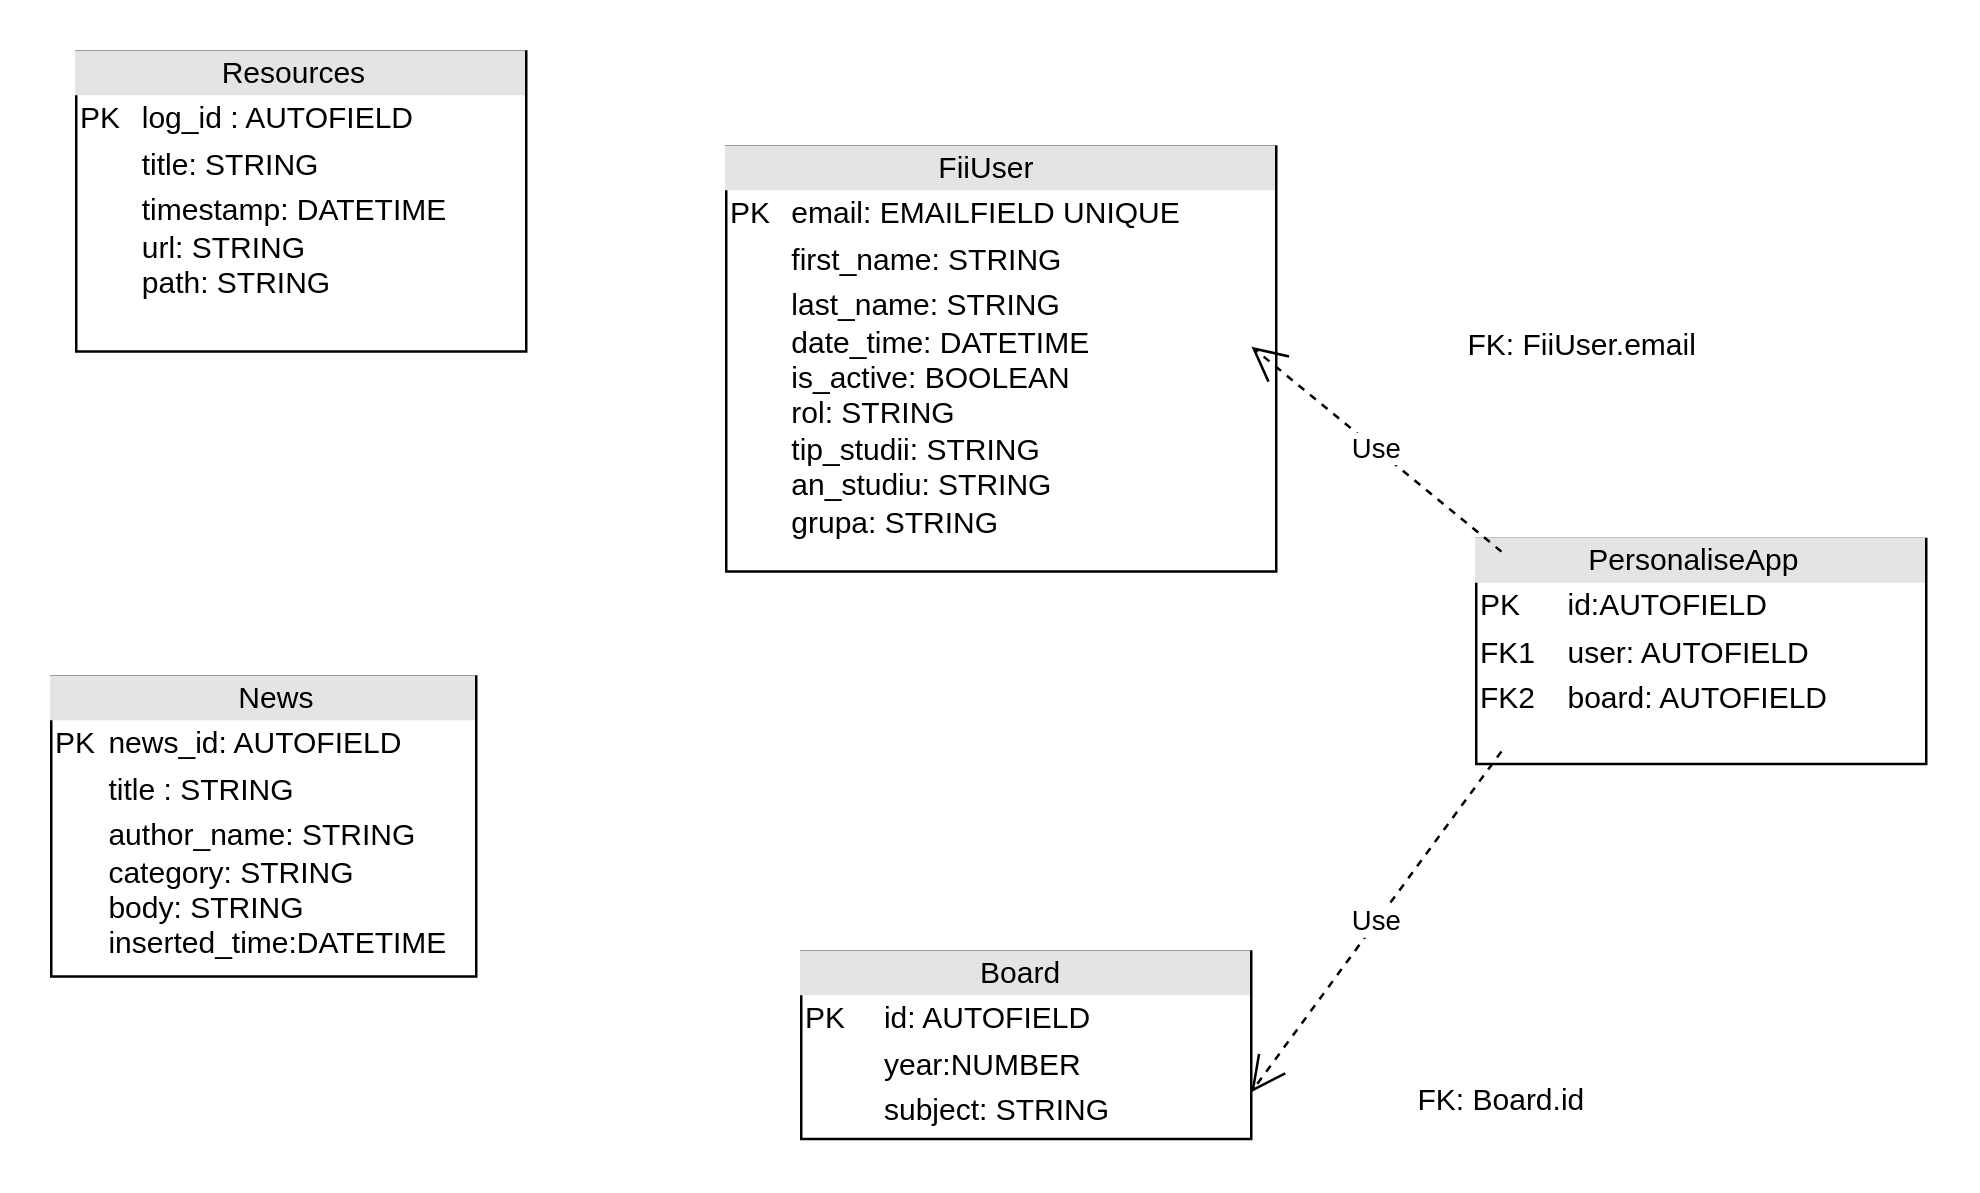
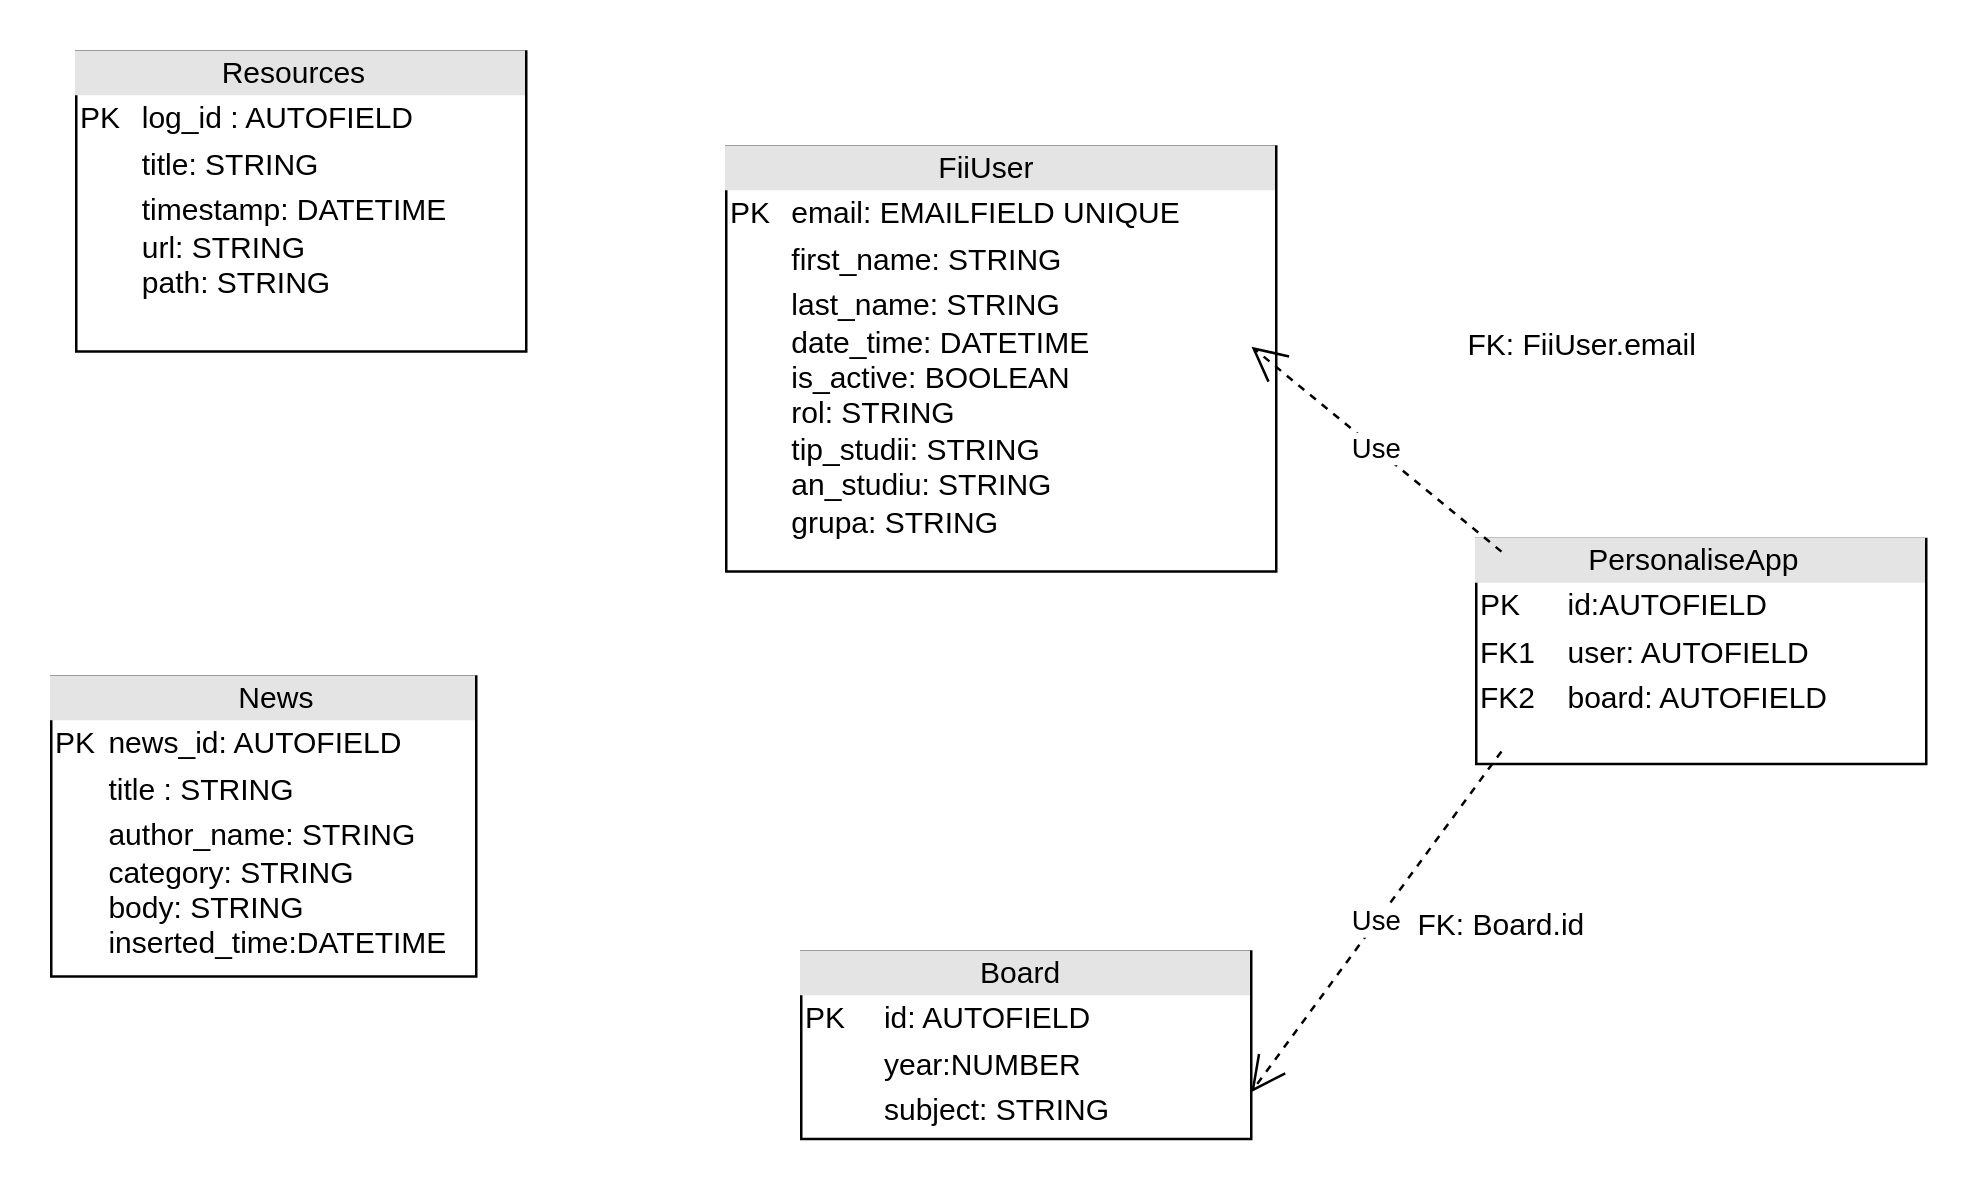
  <mxCell id="0" />
  <mxCell id="1" parent="0" />
  <mxCell id="2" value="&lt;div style=&quot;box-sizing: border-box ; width: 100% ; background: #e4e4e4 ; padding: 2px&quot;&gt;&amp;nbsp; &amp;nbsp; &amp;nbsp; &amp;nbsp; &amp;nbsp; &amp;nbsp; &amp;nbsp; &amp;nbsp; &amp;nbsp; &amp;nbsp; &amp;nbsp; &amp;nbsp; &amp;nbsp;FiiUser&lt;/div&gt;&lt;table style=&quot;width: 100% ; font-size: 1em&quot; cellpadding=&quot;2&quot; cellspacing=&quot;0&quot;&gt;&lt;tbody&gt;&lt;tr&gt;&lt;td&gt;PK&lt;/td&gt;&lt;td&gt;email: EMAILFIELD UNIQUE&lt;/td&gt;&lt;/tr&gt;&lt;tr&gt;&lt;td&gt;&lt;br&gt;&lt;/td&gt;&lt;td&gt;first_name: STRING&lt;/td&gt;&lt;/tr&gt;&lt;tr&gt;&lt;td&gt;&lt;/td&gt;&lt;td&gt;last_name: STRING&lt;br&gt;date_time: DATETIME&lt;br&gt;is_active: BOOLEAN&lt;br&gt;rol: STRING&lt;br&gt;tip_studii: STRING&lt;br&gt;an_studiu: STRING&lt;br&gt;grupa: STRING&lt;br&gt;&lt;br&gt;&lt;/td&gt;&lt;/tr&gt;&lt;/tbody&gt;&lt;/table&gt;" style="verticalAlign=top;align=left;overflow=fill;html=1;" vertex="1" parent="1"><mxGeometry x="290" y="58" width="220" height="170" as="geometry" /></mxCell>
  <mxCell id="3" value="&lt;div style=&quot;box-sizing: border-box ; width: 100% ; background: #e4e4e4 ; padding: 2px&quot;&gt;&amp;nbsp; &amp;nbsp; &amp;nbsp; &amp;nbsp; &amp;nbsp; &amp;nbsp; &amp;nbsp; &amp;nbsp; &amp;nbsp; &amp;nbsp; &amp;nbsp; News&lt;/div&gt;&lt;table style=&quot;width: 100% ; font-size: 1em&quot; cellpadding=&quot;2&quot; cellspacing=&quot;0&quot;&gt;&lt;tbody&gt;&lt;tr&gt;&lt;td&gt;PK&lt;/td&gt;&lt;td&gt;news_id: AUTOFIELD&lt;/td&gt;&lt;/tr&gt;&lt;tr&gt;&lt;td&gt;&lt;br&gt;&lt;/td&gt;&lt;td&gt;title : STRING&lt;/td&gt;&lt;/tr&gt;&lt;tr&gt;&lt;td&gt;&lt;/td&gt;&lt;td&gt;author_name: STRING&lt;br&gt;category: STRING&lt;br&gt;body: STRING&lt;br&gt;inserted_time:DATETIME&lt;br&gt;&lt;br&gt;&lt;/td&gt;&lt;/tr&gt;&lt;/tbody&gt;&lt;/table&gt;" style="verticalAlign=top;align=left;overflow=fill;html=1;" vertex="1" parent="1"><mxGeometry y="270" width="170" height="120" as="geometry" x="20" /></mxCell>
  <mxCell id="4" value="&lt;div style=&quot;box-sizing: border-box ; width: 100% ; background: #e4e4e4 ; padding: 2px&quot;&gt;&amp;nbsp; &amp;nbsp; &amp;nbsp; &amp;nbsp; &amp;nbsp; &amp;nbsp; &amp;nbsp; &amp;nbsp; &amp;nbsp;Resources&lt;/div&gt;&lt;table style=&quot;width: 100% ; font-size: 1em&quot; cellpadding=&quot;2&quot; cellspacing=&quot;0&quot;&gt;&lt;tbody&gt;&lt;tr&gt;&lt;td&gt;PK&lt;/td&gt;&lt;td&gt;log_id : AUTOFIELD&lt;/td&gt;&lt;/tr&gt;&lt;tr&gt;&lt;td&gt;&lt;br&gt;&lt;/td&gt;&lt;td&gt;title: STRING&lt;/td&gt;&lt;/tr&gt;&lt;tr&gt;&lt;td&gt;&lt;/td&gt;&lt;td&gt;timestamp: DATETIME&lt;br&gt;url: STRING&lt;br&gt;path: STRING&lt;/td&gt;&lt;/tr&gt;&lt;/tbody&gt;&lt;/table&gt;" style="verticalAlign=top;align=left;overflow=fill;html=1;" vertex="1" parent="1"><mxGeometry x="30" y="20" width="180" height="120" as="geometry" /></mxCell>
  <mxCell id="5" value="&lt;div style=&quot;box-sizing: border-box ; width: 100% ; background: #e4e4e4 ; padding: 2px&quot;&gt;&amp;nbsp; &amp;nbsp; &amp;nbsp; &amp;nbsp; &amp;nbsp; &amp;nbsp; &amp;nbsp; &amp;nbsp; &amp;nbsp; &amp;nbsp; &amp;nbsp;Board&lt;/div&gt;&lt;table style=&quot;width: 100% ; font-size: 1em&quot; cellpadding=&quot;2&quot; cellspacing=&quot;0&quot;&gt;&lt;tbody&gt;&lt;tr&gt;&lt;td&gt;PK&lt;/td&gt;&lt;td&gt;id: AUTOFIELD&lt;/td&gt;&lt;/tr&gt;&lt;tr&gt;&lt;td&gt;&lt;br&gt;&lt;/td&gt;&lt;td&gt;year:NUMBER&lt;/td&gt;&lt;/tr&gt;&lt;tr&gt;&lt;td&gt;&lt;/td&gt;&lt;td&gt;subject: STRING&lt;/td&gt;&lt;/tr&gt;&lt;/tbody&gt;&lt;/table&gt;" style="verticalAlign=top;align=left;overflow=fill;html=1;" vertex="1" parent="1"><mxGeometry x="320" y="380" width="180" height="75" as="geometry" /></mxCell>
  <mxCell id="6" value="&lt;div style=&quot;box-sizing: border-box ; width: 100% ; background: #e4e4e4 ; padding: 2px&quot;&gt;&amp;nbsp; &amp;nbsp; &amp;nbsp; &amp;nbsp; &amp;nbsp; &amp;nbsp; &amp;nbsp;PersonaliseApp&lt;/div&gt;&lt;table style=&quot;width: 100% ; font-size: 1em&quot; cellpadding=&quot;2&quot; cellspacing=&quot;0&quot;&gt;&lt;tbody&gt;&lt;tr&gt;&lt;td&gt;PK&lt;/td&gt;&lt;td&gt;id:AUTOFIELD&lt;/td&gt;&lt;/tr&gt;&lt;tr&gt;&lt;td&gt;FK1&lt;/td&gt;&lt;td&gt;user: AUTOFIELD&lt;/td&gt;&lt;/tr&gt;&lt;tr&gt;&lt;td&gt;FK2&lt;/td&gt;&lt;td&gt;board: AUTOFIELD&lt;/td&gt;&lt;/tr&gt;&lt;/tbody&gt;&lt;/table&gt;" style="verticalAlign=top;align=left;overflow=fill;html=1;" vertex="1" parent="1"><mxGeometry x="590" y="215" width="180" height="90" as="geometry" /></mxCell>
  <mxCell id="7" value="Use" style="endArrow=open;endSize=12;dashed=1;html=1;exitX=0.056;exitY=0.944;exitDx=0;exitDy=0;exitPerimeter=0;entryX=1;entryY=0.75;entryDx=0;entryDy=0;" edge="1" parent="1" source="6" target="5"><mxGeometry width="160" relative="1" as="geometry"><mxPoint x="500" y="400" as="sourcePoint" /><mxPoint x="660" y="400" as="targetPoint" /></mxGeometry></mxCell>
  <mxCell id="8" value="Use" style="endArrow=open;endSize=12;dashed=1;html=1;exitX=0.056;exitY=0.056;exitDx=0;exitDy=0;exitPerimeter=0;entryX=0.955;entryY=0.471;entryDx=0;entryDy=0;entryPerimeter=0;" edge="1" parent="1" source="6" target="2"><mxGeometry width="160" relative="1" as="geometry"><mxPoint x="540" y="108.545" as="sourcePoint" /><mxPoint x="700" y="108.545" as="targetPoint" /></mxGeometry></mxCell>
- <mxCell id="9" value="FK: Board.id" style="text;html=1;resizable=0;points=[];autosize=1;align=left;verticalAlign=top;spacingTop=-4;" vertex="1" parent="1"><mxGeometry x="565" y="430" width="80" height="20" as="geometry" /></mxCell>
+ <mxCell id="9" value="FK: Board.id" style="text;html=1;resizable=0;points=[];autosize=1;align=left;verticalAlign=top;spacingTop=-4;" vertex="1" parent="1"><mxGeometry x="565" y="360" width="80" height="20" as="geometry" /></mxCell>
  <mxCell id="10" value="FK: FiiUser.email" style="text;html=1;resizable=0;points=[];autosize=1;align=left;verticalAlign=top;spacingTop=-4;" vertex="1" parent="1"><mxGeometry x="585" y="128" width="110" height="20" as="geometry" /></mxCell>
